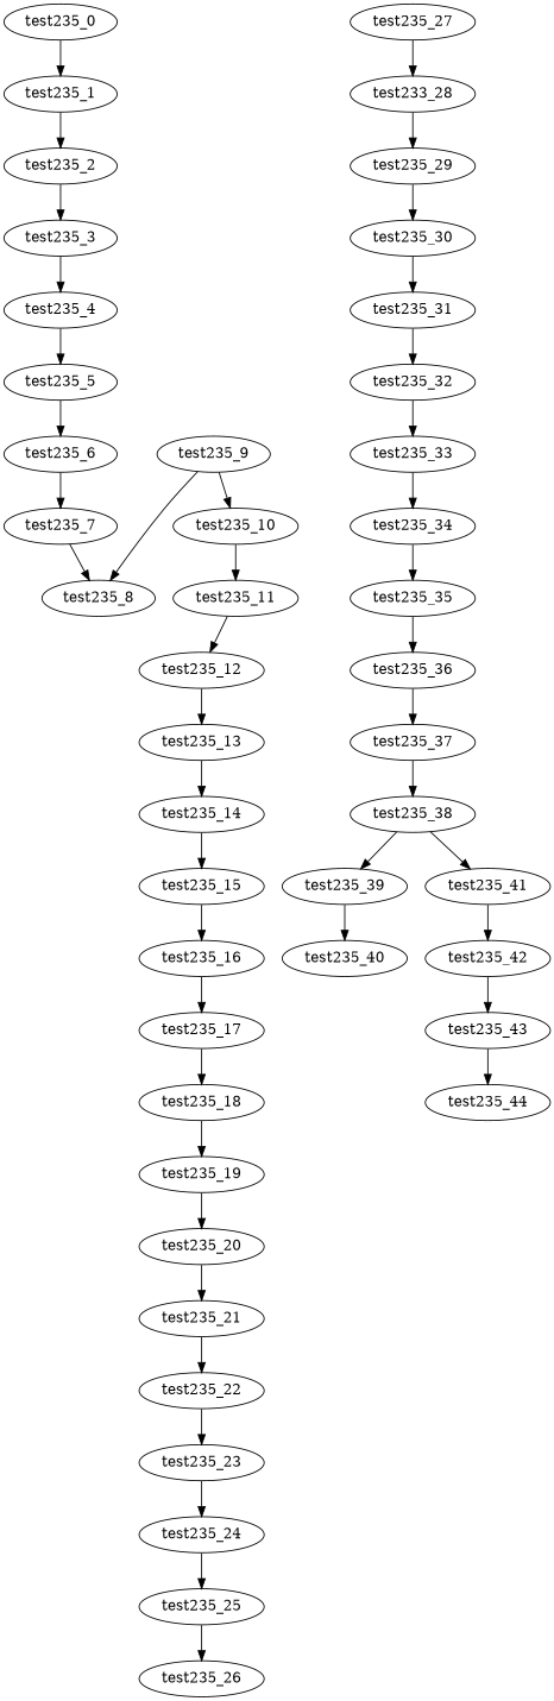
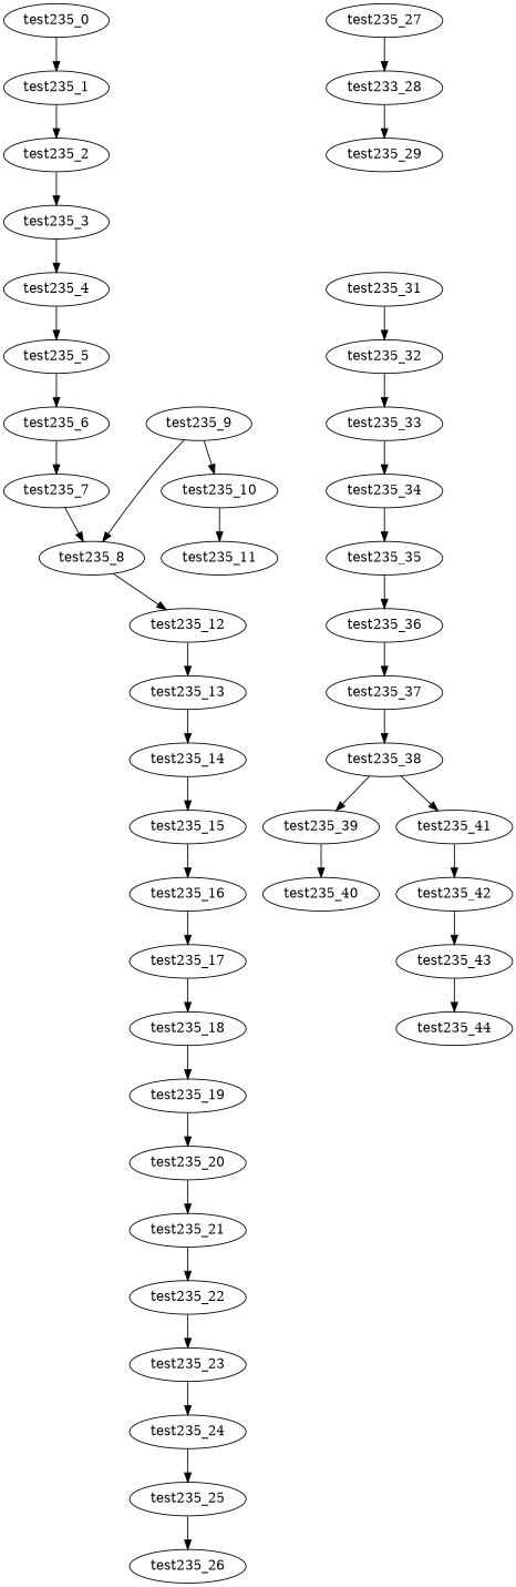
  digraph {
    test235_0
    test235_1
    test235_2
    test235_3
    test235_4
    test235_5
    test235_6
    test235_7
    test235_8
    test235_9
    test235_10
    test235_11
    test235_12
    test235_13
    test235_14
    test235_15
    test235_16
    test235_17
    test235_18
    test235_19
    test235_20
    test235_21
    test235_22
    test235_23
    test235_24
    test235_25
    test235_26
    n28 [label=test233_28]
    test235_27
    test235_29
-   test235_30
    test235_31
    test235_32
    test235_33
    test235_34
    test235_35
    test235_36
    test235_37
    test235_38
    test235_39
    test235_41
    test235_40
    test235_42
    test235_43
    test235_44
    test235_0 -> test235_1
    test235_1 -> test235_2
    test235_2 -> test235_3
    test235_3 -> test235_4
    test235_4 -> test235_5
    test235_5 -> test235_6
    test235_6 -> test235_7
    test235_7 -> test235_8
    test235_9 -> test235_8
    test235_9 -> test235_10
    test235_10 -> test235_11
-   test235_11 -> test235_12
+   test235_8 -> test235_12
    test235_12 -> test235_13
    test235_13 -> test235_14
    test235_14 -> test235_15
    test235_15 -> test235_16
    test235_16 -> test235_17
    test235_17 -> test235_18
    test235_18 -> test235_19
    test235_19 -> test235_20
    test235_20 -> test235_21
    test235_21 -> test235_22
    test235_22 -> test235_23
    test235_23 -> test235_24
    test235_24 -> test235_25
    test235_25 -> test235_26
    n28 -> test235_29
    test235_27 -> n28
-   test235_29 -> test235_30
-   test235_30 -> test235_31
    test235_31 -> test235_32
    test235_32 -> test235_33
    test235_33 -> test235_34
    test235_34 -> test235_35
    test235_35 -> test235_36
    test235_36 -> test235_37
    test235_37 -> test235_38
    test235_38 -> test235_39
    test235_38 -> test235_41
    test235_39 -> test235_40
    test235_41 -> test235_42
    test235_42 -> test235_43
    test235_43 -> test235_44
  }
